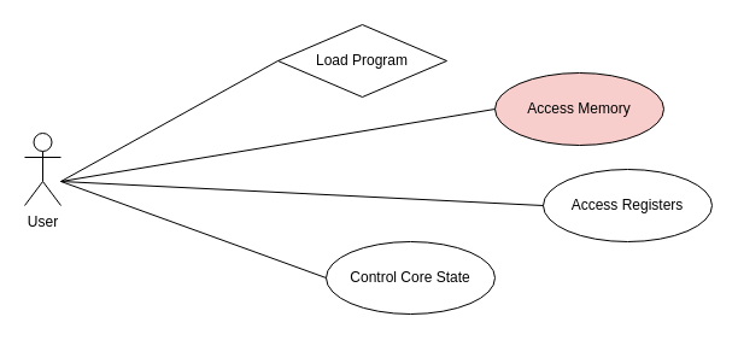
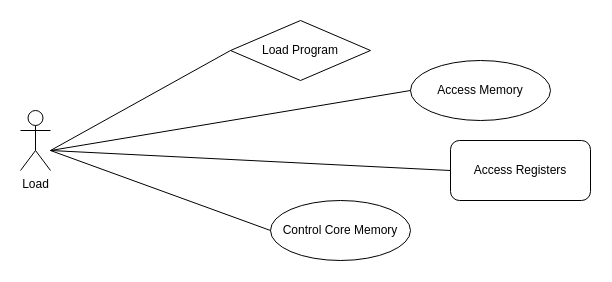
  <mxCell id="0" />
  <mxCell id="1" parent="0" />
- <mxCell id="2" value="User" style="shape=umlActor;verticalLabelPosition=bottom;verticalAlign=top;html=1;" parent="1" vertex="1"><mxGeometry x="20" y="110" width="30" height="60" as="geometry" /></mxCell>
+ <mxCell id="2" value="Load" style="shape=umlActor;verticalLabelPosition=bottom;verticalAlign=top;html=1;" parent="1" vertex="1"><mxGeometry x="20" y="110" width="30" height="60" as="geometry" /></mxCell>
  <mxCell id="3" value="Load Program" style="rhombus;whiteSpace=wrap;html=1;" parent="1" vertex="1"><mxGeometry x="230" y="20" width="140" height="60" as="geometry" /></mxCell>
- <mxCell id="4" value="Access Memory" style="ellipse;whiteSpace=wrap;html=1;fillColor=#f8cecc;" parent="1" vertex="1"><mxGeometry x="410" y="60" width="140" height="60" as="geometry" /></mxCell>
- <mxCell id="5" value="Access Registers" style="ellipse;whiteSpace=wrap;html=1;" parent="1" vertex="1"><mxGeometry x="450" y="140" width="140" height="60" as="geometry" /></mxCell>
- <mxCell id="6" value="Control Core State" style="ellipse;whiteSpace=wrap;html=1;" parent="1" vertex="1"><mxGeometry x="270" y="200" width="140" height="60" as="geometry" /></mxCell>
+ <mxCell id="4" value="Access Memory" style="ellipse;whiteSpace=wrap;html=1;" parent="1" vertex="1"><mxGeometry x="410" y="60" width="140" height="60" as="geometry" /></mxCell>
+ <mxCell id="5" value="Access Registers" style="whiteSpace=wrap;html=1;rounded=1;" parent="1" vertex="1"><mxGeometry x="450" y="140" width="140" height="60" as="geometry" /></mxCell>
+ <mxCell id="6" value="Control Core Memory" style="ellipse;whiteSpace=wrap;html=1;" parent="1" vertex="1"><mxGeometry x="270" y="200" width="140" height="60" as="geometry" /></mxCell>
  <mxCell id="7" value="" style="endArrow=none;html=1;rounded=0;entryX=0;entryY=0.5;entryDx=0;entryDy=0;" parent="1" target="3" edge="1"><mxGeometry width="50" height="50" relative="1" as="geometry"><mxPoint x="50" y="150" as="sourcePoint" /><mxPoint x="100" y="100" as="targetPoint" /></mxGeometry></mxCell>
  <mxCell id="8" value="" style="endArrow=none;html=1;rounded=0;entryX=0;entryY=0.5;entryDx=0;entryDy=0;" parent="1" target="4" edge="1"><mxGeometry width="50" height="50" relative="1" as="geometry"><mxPoint x="50" y="150" as="sourcePoint" /><mxPoint x="100" y="100" as="targetPoint" /></mxGeometry></mxCell>
  <mxCell id="9" value="" style="endArrow=none;html=1;rounded=0;entryX=0;entryY=0.5;entryDx=0;entryDy=0;" parent="1" target="5" edge="1"><mxGeometry width="50" height="50" relative="1" as="geometry"><mxPoint x="50" y="150" as="sourcePoint" /><mxPoint x="100" y="100" as="targetPoint" /></mxGeometry></mxCell>
  <mxCell id="10" value="" style="endArrow=none;html=1;rounded=0;entryX=0;entryY=0.5;entryDx=0;entryDy=0;" parent="1" target="6" edge="1"><mxGeometry width="50" height="50" relative="1" as="geometry"><mxPoint x="50" y="150" as="sourcePoint" /><mxPoint x="100" y="100" as="targetPoint" /></mxGeometry></mxCell>
